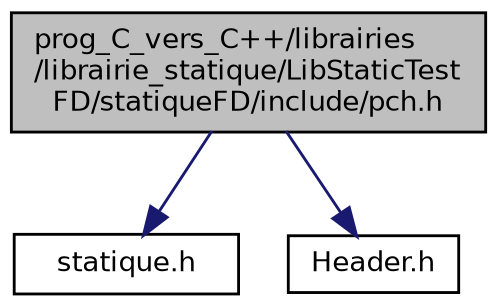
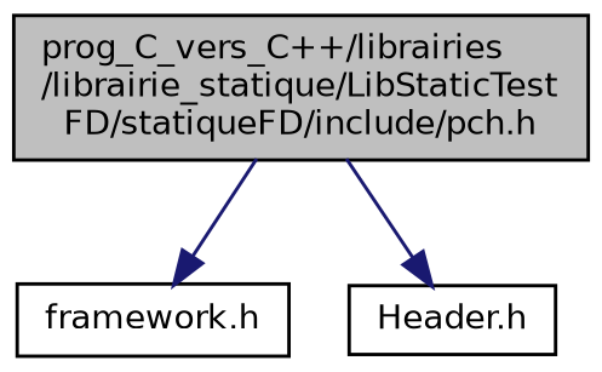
  digraph {
    node [color=black fillcolor=white fontname=Helvetica fontsize=10 shape=record style=filled]
    edge [color=midnightblue fontname=Helvetica fontsize=10 labelfontname=Helvetica labelfontsize=10 style=solid]
    n1 [fillcolor=grey75 fontcolor=black height=0.2 label="prog_C_vers_C++/librairies\l/librairie_statique/LibStaticTest\lFD/statiqueFD/include/pch.h" width=0.4]
-   n2 [height=0.2 label="statique.h" width=0.4]
+   n2 [height=0.2 label="framework.h" width=0.4]
    n3 [height=0.2 label="Header.h" width=0.4]
    n1 -> n2
    n1 -> n3
  }
